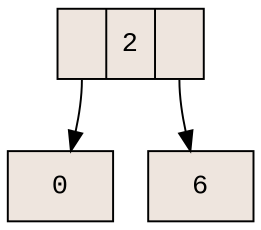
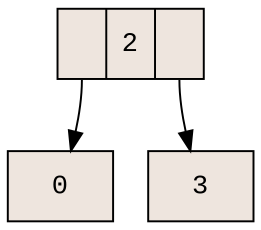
  digraph {
    fontname="Liberation Mono"
    rankdir=TB
    node [fillcolor=seashell2 fontname="Liberation Mono" shape=record style=filled]
    edge [fontname="Liberation Mono"]
    n1 [label="<C0>|2|<C1>"]
    n2 [label=0]
-   n3 [label=6]
+   n3 [label=3]
    n1 -> n2 [tailport=C0]
    n1 -> n3 [tailport=C1]
  }
